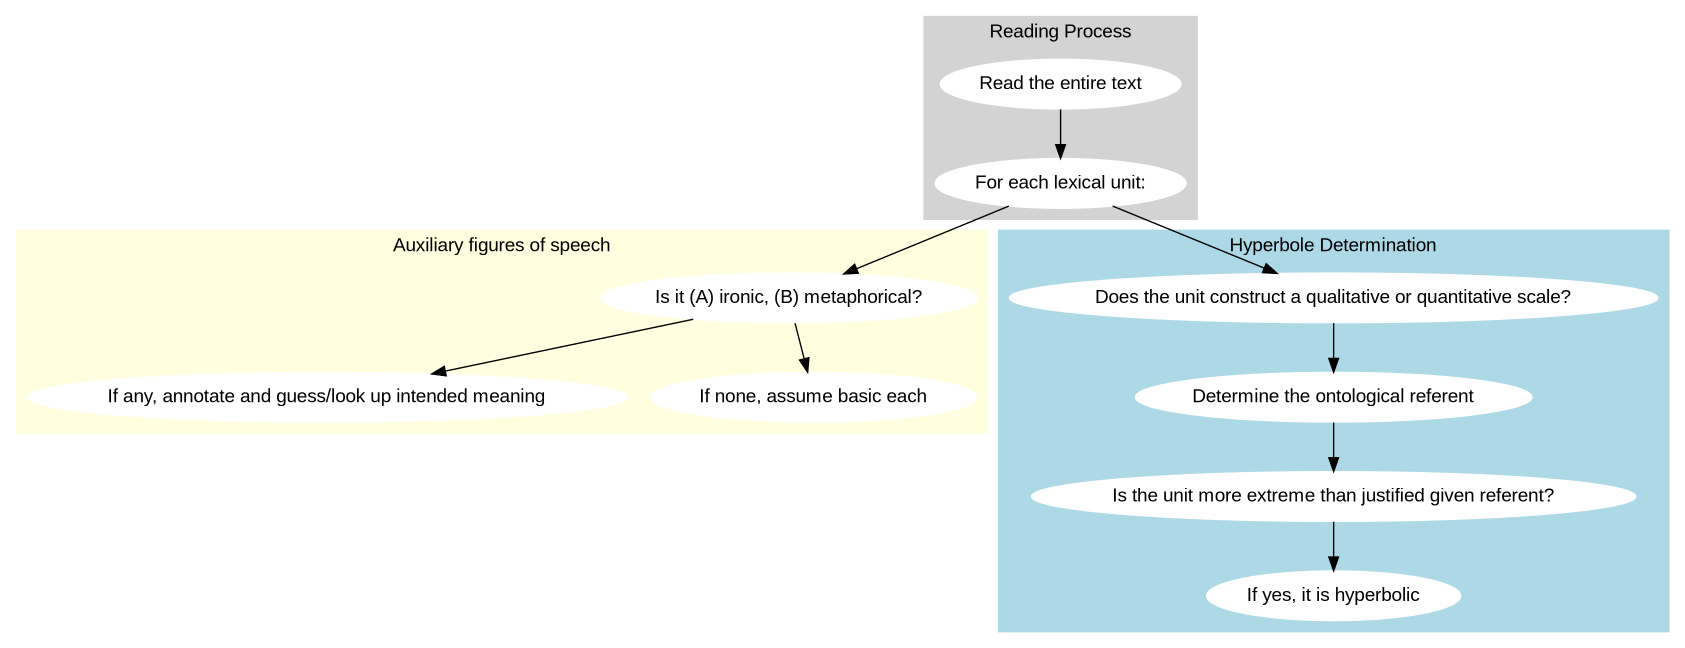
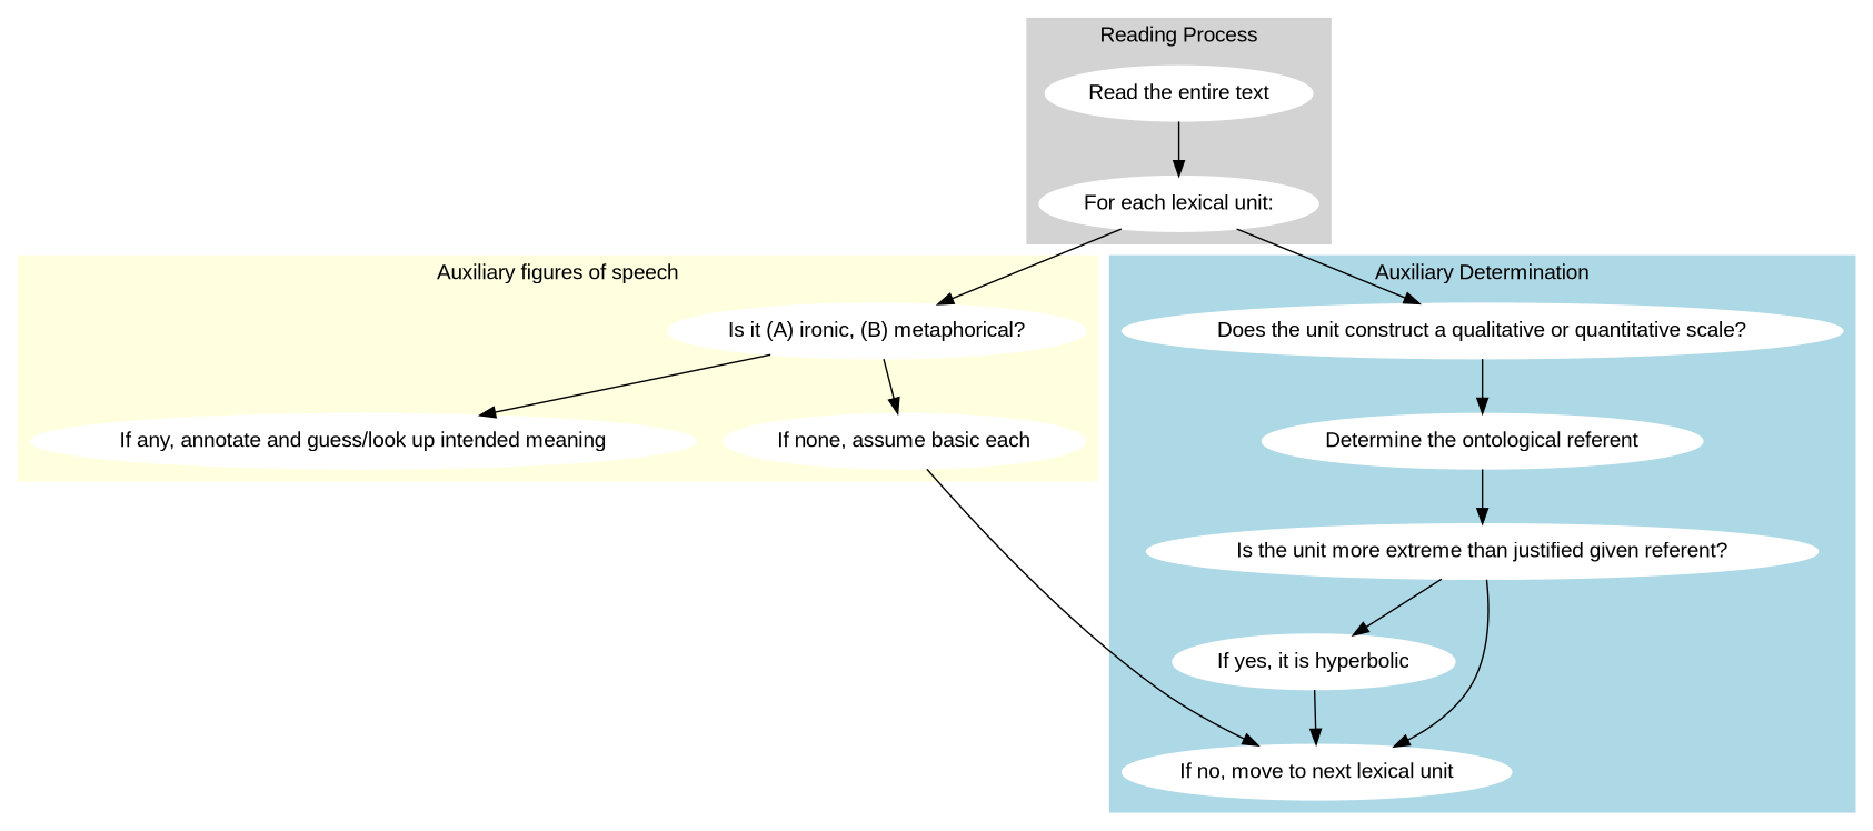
  digraph {
    fontname="Liberation Sans"
    node [color=white fontname="Liberation Sans" style=filled]
    edge [fontname="Liberation Sans"]
    n1 [label="Read the entire text"]
    n2 [label="For each lexical unit:"]
    n3 [label="Is it (A) ironic, (B) metaphorical?"]
    n4 [label="If any, annotate and guess/look up intended meaning"]
    n5 [label="If none, assume basic each"]
    n6 [label="Does the unit construct a qualitative or quantitative scale?"]
    n7 [label="Determine the ontological referent"]
    n8 [label="Is the unit more extreme than justified given referent?"]
    n9 [label="If yes, it is hyperbolic"]
+   n10 [label="If no, move to next lexical unit"]
    subgraph cluster_1 {
      color=lightgrey
      label="Reading Process"
      style=filled
      n1
      n2
    }
    subgraph cluster_2 {
      color=lightyellow
      label="Auxiliary figures of speech"
      style=filled
      n3
      n4
      n5
    }
    subgraph cluster_3 {
      color=lightblue
-     label="Hyperbole Determination"
+     label="Auxiliary Determination"
      style=filled
      n6
      n7
      n8
      n9
+     n10
    }
    n1 -> n2
    n2 -> n3
    n2 -> n6
    n3 -> n4
    n3 -> n5
+   n5 -> n10
    n6 -> n7
    n7 -> n8
    n8 -> n9
+   n8 -> n10
+   n9 -> n10
  }
